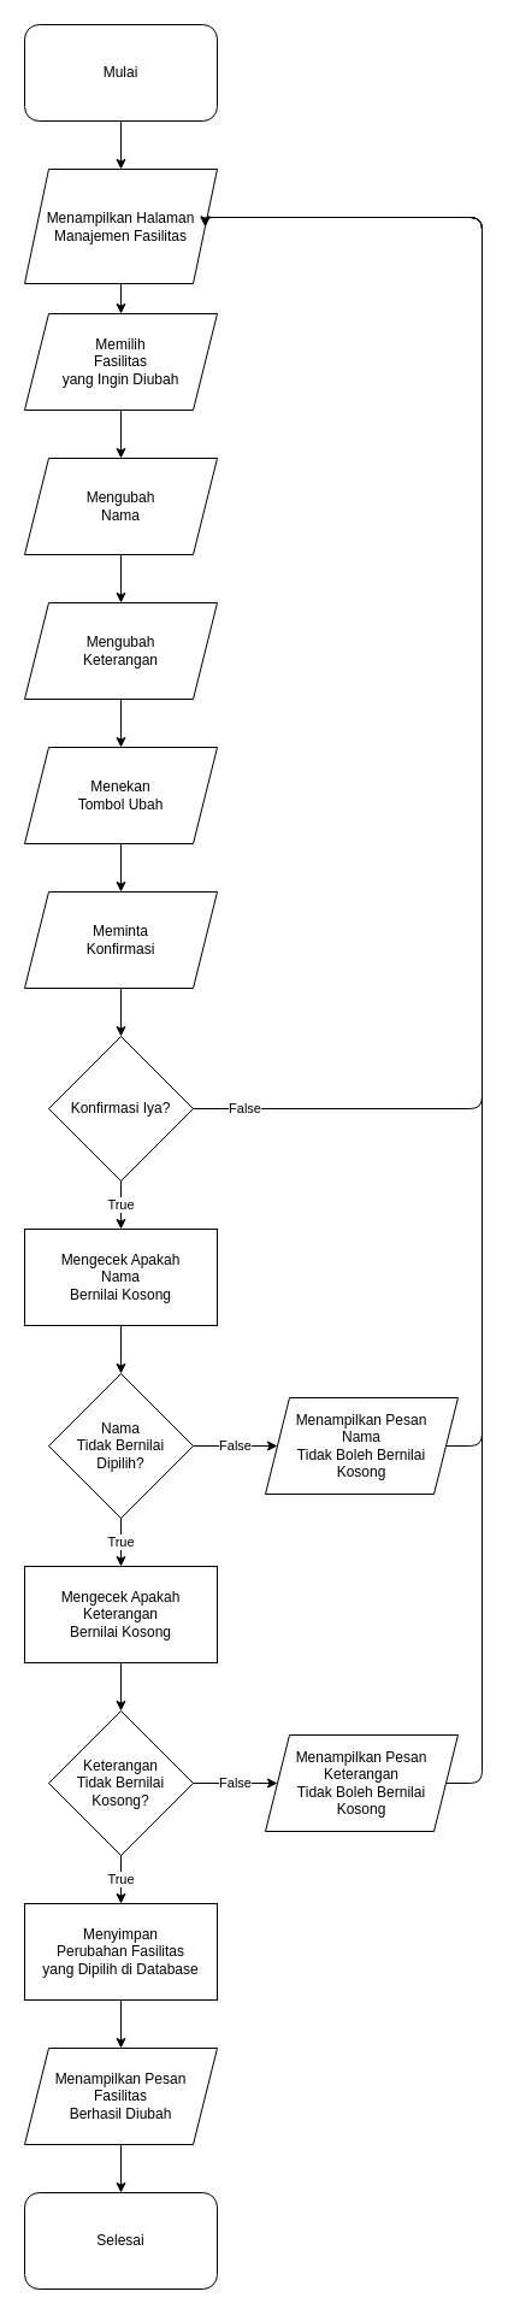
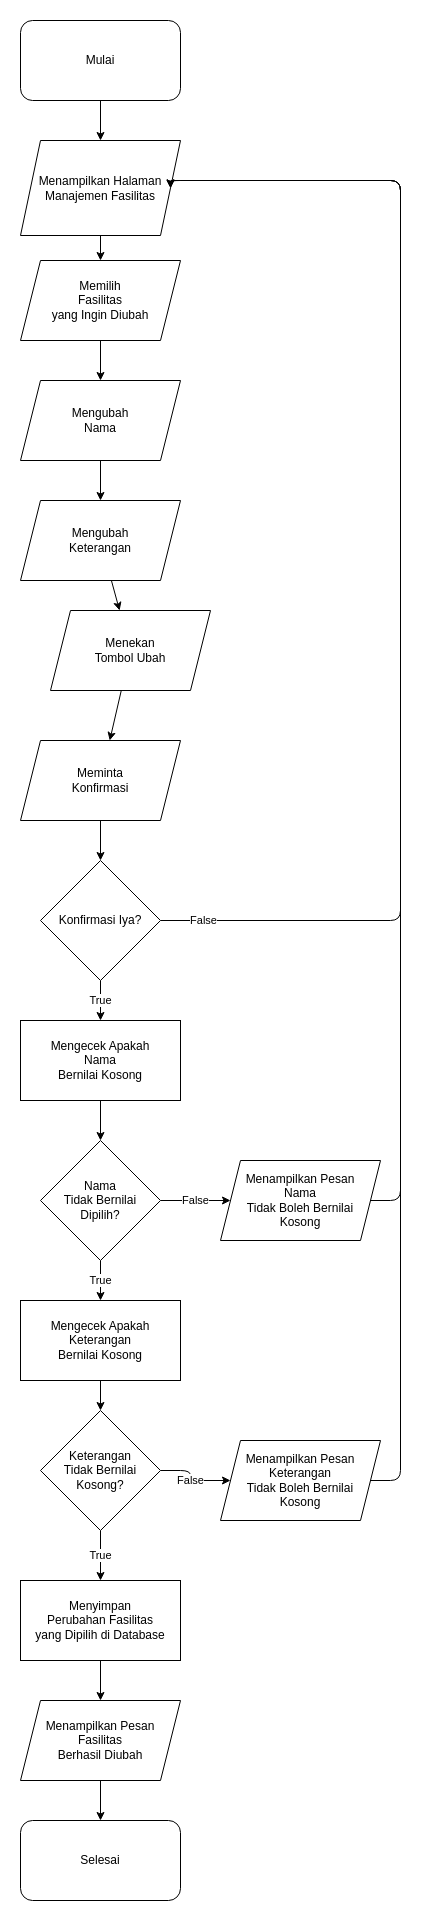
  <mxCell id="0" />
  <mxCell id="1" parent="0" />
  <mxCell id="2" value="" style="edgeStyle=none;html=1;" parent="1" source="3" target="5" edge="1"><mxGeometry relative="1" as="geometry" /></mxCell>
  <mxCell id="3" value="Mulai" style="rounded=1;whiteSpace=wrap;html=1;" parent="1" vertex="1"><mxGeometry x="20" y="20" width="160" height="80" as="geometry" /></mxCell>
  <mxCell id="4" value="" style="edgeStyle=none;html=1;" parent="1" source="5" target="7" edge="1"><mxGeometry relative="1" as="geometry" /></mxCell>
  <mxCell id="5" value="Menampilkan Halaman&lt;br&gt;Manajemen Fasilitas" style="shape=parallelogram;perimeter=parallelogramPerimeter;whiteSpace=wrap;html=1;fixedSize=1;" parent="1" vertex="1"><mxGeometry x="20" y="140" width="160" height="95" as="geometry" /></mxCell>
  <mxCell id="6" value="" style="edgeStyle=none;html=1;" parent="1" source="7" target="9" edge="1"><mxGeometry relative="1" as="geometry" /></mxCell>
  <mxCell id="7" value="Memilih&lt;br&gt;Fasilitas&lt;br&gt;yang Ingin Diubah" style="shape=parallelogram;perimeter=parallelogramPerimeter;whiteSpace=wrap;html=1;fixedSize=1;" parent="1" vertex="1"><mxGeometry x="20" y="260" width="160" height="80" as="geometry" /></mxCell>
  <mxCell id="8" value="" style="edgeStyle=none;html=1;" parent="1" source="9" target="11" edge="1"><mxGeometry relative="1" as="geometry" /></mxCell>
  <mxCell id="9" value="Mengubah&lt;br&gt;Nama" style="shape=parallelogram;perimeter=parallelogramPerimeter;whiteSpace=wrap;html=1;fixedSize=1;" parent="1" vertex="1"><mxGeometry x="20" y="380" width="160" height="80" as="geometry" /></mxCell>
  <mxCell id="10" value="" style="edgeStyle=none;html=1;" parent="1" source="11" target="13" edge="1"><mxGeometry relative="1" as="geometry" /></mxCell>
  <mxCell id="11" value="Mengubah&lt;br&gt;Keterangan" style="shape=parallelogram;perimeter=parallelogramPerimeter;whiteSpace=wrap;html=1;fixedSize=1;" parent="1" vertex="1"><mxGeometry x="20" y="500" width="160" height="80" as="geometry" /></mxCell>
  <mxCell id="12" value="" style="edgeStyle=none;html=1;" parent="1" source="13" target="15" edge="1"><mxGeometry relative="1" as="geometry" /></mxCell>
- <mxCell id="13" value="Menekan&lt;br&gt;Tombol Ubah" style="shape=parallelogram;perimeter=parallelogramPerimeter;whiteSpace=wrap;html=1;fixedSize=1;" parent="1" vertex="1"><mxGeometry x="20" y="620" width="160" height="80" as="geometry" /></mxCell>
+ <mxCell id="13" value="Menekan&lt;br&gt;Tombol Ubah" style="shape=parallelogram;perimeter=parallelogramPerimeter;whiteSpace=wrap;html=1;fixedSize=1;" parent="1" vertex="1"><mxGeometry x="50" y="610" width="160" height="80" as="geometry" /></mxCell>
  <mxCell id="14" value="" style="edgeStyle=none;html=1;" parent="1" source="15" target="18" edge="1"><mxGeometry relative="1" as="geometry" /></mxCell>
  <mxCell id="15" value="Meminta&lt;br&gt;Konfirmasi" style="shape=parallelogram;perimeter=parallelogramPerimeter;whiteSpace=wrap;html=1;fixedSize=1;" parent="1" vertex="1"><mxGeometry x="20" y="740" width="160" height="80" as="geometry" /></mxCell>
  <mxCell id="16" value="False" style="edgeStyle=orthogonalEdgeStyle;html=1;entryX=1;entryY=0.5;entryDx=0;entryDy=0;" parent="1" source="18" target="5" edge="1"><mxGeometry x="-0.929" relative="1" as="geometry"><Array as="points"><mxPoint x="400" y="920" /><mxPoint x="400" y="180" /></Array><mxPoint as="offset" /></mxGeometry></mxCell>
  <mxCell id="17" value="True" style="edgeStyle=orthogonalEdgeStyle;html=1;" parent="1" source="18" target="20" edge="1"><mxGeometry relative="1" as="geometry" /></mxCell>
  <mxCell id="18" value="Konfirmasi Iya?" style="rhombus;whiteSpace=wrap;html=1;" parent="1" vertex="1"><mxGeometry x="40" y="860" width="120" height="120" as="geometry" /></mxCell>
  <mxCell id="19" value="" style="edgeStyle=orthogonalEdgeStyle;html=1;" parent="1" source="20" target="23" edge="1"><mxGeometry relative="1" as="geometry" /></mxCell>
  <mxCell id="20" value="Mengecek Apakah&lt;br&gt;Nama&lt;br&gt;Bernilai Kosong" style="rounded=0;whiteSpace=wrap;html=1;" parent="1" vertex="1"><mxGeometry x="20" y="1020" width="160" height="80" as="geometry" /></mxCell>
  <mxCell id="21" value="False" style="edgeStyle=orthogonalEdgeStyle;html=1;entryX=0;entryY=0.5;entryDx=0;entryDy=0;" parent="1" source="23" target="25" edge="1"><mxGeometry relative="1" as="geometry" /></mxCell>
  <mxCell id="22" value="True" style="edgeStyle=orthogonalEdgeStyle;html=1;" parent="1" source="23" target="27" edge="1"><mxGeometry relative="1" as="geometry" /></mxCell>
  <mxCell id="23" value="Nama&lt;br&gt;Tidak Bernilai&lt;br&gt;Dipilih?" style="rhombus;whiteSpace=wrap;html=1;" parent="1" vertex="1"><mxGeometry x="40" y="1140" width="120" height="120" as="geometry" /></mxCell>
  <mxCell id="24" style="edgeStyle=orthogonalEdgeStyle;html=1;entryX=1;entryY=0.5;entryDx=0;entryDy=0;" parent="1" source="25" target="5" edge="1"><mxGeometry relative="1" as="geometry"><Array as="points"><mxPoint x="400" y="1200" /><mxPoint x="400" y="180" /></Array></mxGeometry></mxCell>
  <mxCell id="25" value="Menampilkan Pesan&lt;br&gt;Nama&lt;br&gt;Tidak Boleh Bernilai&lt;br&gt;Kosong" style="shape=parallelogram;perimeter=parallelogramPerimeter;whiteSpace=wrap;html=1;fixedSize=1;" parent="1" vertex="1"><mxGeometry x="220" y="1160" width="160" height="80" as="geometry" /></mxCell>
  <mxCell id="26" value="" style="edgeStyle=orthogonalEdgeStyle;html=1;" parent="1" source="27" target="30" edge="1"><mxGeometry relative="1" as="geometry" /></mxCell>
  <mxCell id="27" value="Mengecek Apakah Keterangan&lt;br&gt;Bernilai Kosong" style="rounded=0;whiteSpace=wrap;html=1;" parent="1" vertex="1"><mxGeometry x="20" y="1300" width="160" height="80" as="geometry" /></mxCell>
  <mxCell id="28" value="False" style="edgeStyle=orthogonalEdgeStyle;html=1;" parent="1" source="30" target="32" edge="1"><mxGeometry relative="1" as="geometry" /></mxCell>
  <mxCell id="29" value="True" style="edgeStyle=orthogonalEdgeStyle;html=1;" parent="1" source="30" target="34" edge="1"><mxGeometry relative="1" as="geometry" /></mxCell>
- <mxCell id="30" value="Keterangan&lt;br&gt;Tidak Bernilai&lt;br&gt;Kosong?" style="rhombus;whiteSpace=wrap;html=1;" parent="1" vertex="1"><mxGeometry x="40" y="1420" width="120" height="120" as="geometry" /></mxCell>
+ <mxCell id="30" value="Keterangan&lt;br&gt;Tidak Bernilai&lt;br&gt;Kosong?" style="rhombus;whiteSpace=wrap;html=1;" parent="1" vertex="1"><mxGeometry x="40" y="1410" width="120" height="120" as="geometry" /></mxCell>
  <mxCell id="31" style="edgeStyle=orthogonalEdgeStyle;html=1;entryX=1;entryY=0.5;entryDx=0;entryDy=0;" parent="1" source="32" target="5" edge="1"><mxGeometry relative="1" as="geometry"><Array as="points"><mxPoint x="400" y="1480" /><mxPoint x="400" y="180" /></Array></mxGeometry></mxCell>
  <mxCell id="32" value="Menampilkan Pesan&lt;br&gt;Keterangan&lt;br&gt;Tidak Boleh Bernilai&lt;br&gt;Kosong" style="shape=parallelogram;perimeter=parallelogramPerimeter;whiteSpace=wrap;html=1;fixedSize=1;" parent="1" vertex="1"><mxGeometry x="220" y="1440" width="160" height="80" as="geometry" /></mxCell>
  <mxCell id="33" value="" style="edgeStyle=orthogonalEdgeStyle;html=1;" parent="1" source="34" target="36" edge="1"><mxGeometry relative="1" as="geometry" /></mxCell>
  <mxCell id="34" value="Menyimpan&lt;br&gt;Perubahan Fasilitas&lt;br&gt;yang Dipilih di Database" style="rounded=0;whiteSpace=wrap;html=1;" parent="1" vertex="1"><mxGeometry x="20" y="1580" width="160" height="80" as="geometry" /></mxCell>
  <mxCell id="35" value="" style="edgeStyle=orthogonalEdgeStyle;html=1;" parent="1" source="36" target="37" edge="1"><mxGeometry relative="1" as="geometry" /></mxCell>
  <mxCell id="36" value="Menampilkan Pesan&lt;br&gt;Fasilitas&lt;br&gt;Berhasil Diubah" style="shape=parallelogram;perimeter=parallelogramPerimeter;whiteSpace=wrap;html=1;fixedSize=1;" parent="1" vertex="1"><mxGeometry x="20" y="1700" width="160" height="80" as="geometry" /></mxCell>
  <mxCell id="37" value="Selesai" style="rounded=1;whiteSpace=wrap;html=1;" parent="1" vertex="1"><mxGeometry x="20" y="1820" width="160" height="80" as="geometry" /></mxCell>
